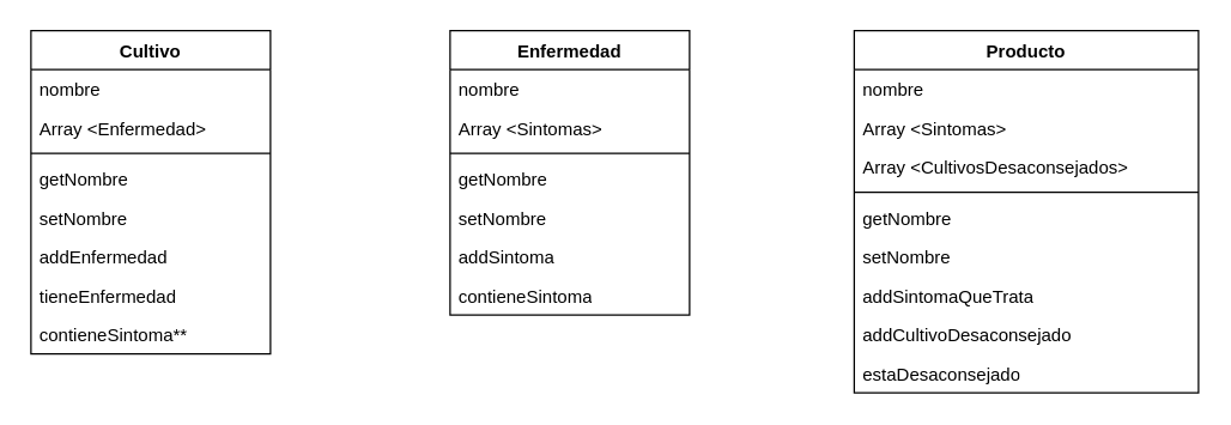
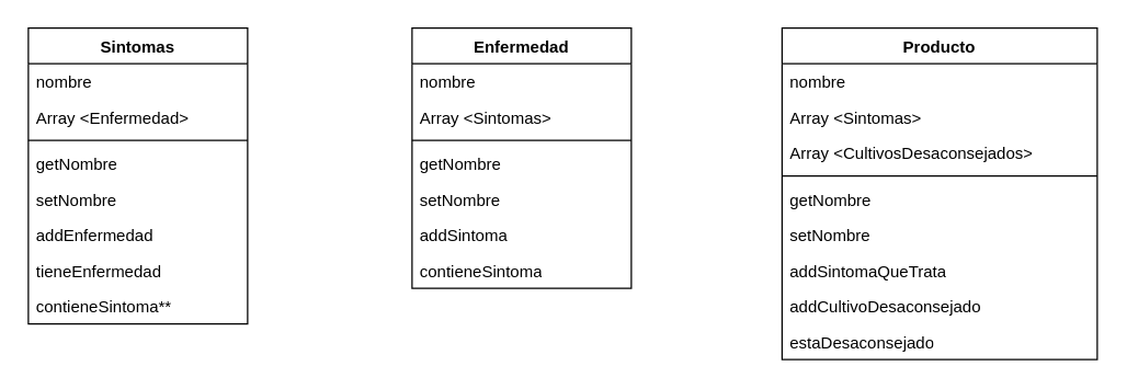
  <mxCell id="0" />
  <mxCell id="1" parent="0" />
- <mxCell id="2" value="Cultivo" style="swimlane;fontStyle=1;align=center;verticalAlign=top;childLayout=stackLayout;horizontal=1;startSize=26;horizontalStack=0;resizeParent=1;resizeParentMax=0;resizeLast=0;collapsible=1;marginBottom=0;whiteSpace=wrap;html=1;" parent="1" vertex="1"><mxGeometry x="20" y="20" width="160" height="216" as="geometry" /></mxCell>
+ <mxCell id="2" value="Sintomas" style="swimlane;fontStyle=1;align=center;verticalAlign=top;childLayout=stackLayout;horizontal=1;startSize=26;horizontalStack=0;resizeParent=1;resizeParentMax=0;resizeLast=0;collapsible=1;marginBottom=0;whiteSpace=wrap;html=1;" parent="1" vertex="1"><mxGeometry x="20" y="20" width="160" height="216" as="geometry" /></mxCell>
  <mxCell id="3" value="nombre" style="text;strokeColor=none;fillColor=none;align=left;verticalAlign=top;spacingLeft=4;spacingRight=4;overflow=hidden;rotatable=0;points=[[0,0.5],[1,0.5]];portConstraint=eastwest;whiteSpace=wrap;html=1;" parent="2" vertex="1"><mxGeometry y="26" width="160" height="26" as="geometry" /></mxCell>
  <mxCell id="4" value="Array &amp;lt;Enfermedad&amp;gt;&amp;nbsp; " style="text;strokeColor=none;fillColor=none;align=left;verticalAlign=top;spacingLeft=4;spacingRight=4;overflow=hidden;rotatable=0;points=[[0,0.5],[1,0.5]];portConstraint=eastwest;whiteSpace=wrap;html=1;" parent="2" vertex="1"><mxGeometry y="52" width="160" height="26" as="geometry" /></mxCell>
  <mxCell id="5" value="" style="line;strokeWidth=1;fillColor=none;align=left;verticalAlign=middle;spacingTop=-1;spacingLeft=3;spacingRight=3;rotatable=0;labelPosition=right;points=[];portConstraint=eastwest;strokeColor=inherit;" parent="2" vertex="1"><mxGeometry y="78" width="160" height="8" as="geometry" /></mxCell>
  <mxCell id="6" value="getNombre" style="text;strokeColor=none;fillColor=none;align=left;verticalAlign=top;spacingLeft=4;spacingRight=4;overflow=hidden;rotatable=0;points=[[0,0.5],[1,0.5]];portConstraint=eastwest;whiteSpace=wrap;html=1;" parent="2" vertex="1"><mxGeometry y="86" width="160" height="26" as="geometry" /></mxCell>
  <mxCell id="7" value="setNombre" style="text;strokeColor=none;fillColor=none;align=left;verticalAlign=top;spacingLeft=4;spacingRight=4;overflow=hidden;rotatable=0;points=[[0,0.5],[1,0.5]];portConstraint=eastwest;whiteSpace=wrap;html=1;" parent="2" vertex="1"><mxGeometry y="112" width="160" height="26" as="geometry" /></mxCell>
  <mxCell id="8" value="addEnfermedad" style="text;strokeColor=none;fillColor=none;align=left;verticalAlign=top;spacingLeft=4;spacingRight=4;overflow=hidden;rotatable=0;points=[[0,0.5],[1,0.5]];portConstraint=eastwest;whiteSpace=wrap;html=1;" parent="2" vertex="1"><mxGeometry y="138" width="160" height="26" as="geometry" /></mxCell>
  <mxCell id="9" value="tieneEnfermedad" style="text;strokeColor=none;fillColor=none;align=left;verticalAlign=top;spacingLeft=4;spacingRight=4;overflow=hidden;rotatable=0;points=[[0,0.5],[1,0.5]];portConstraint=eastwest;whiteSpace=wrap;html=1;" parent="2" vertex="1"><mxGeometry y="164" width="160" height="26" as="geometry" /></mxCell>
  <mxCell id="10" value="contieneSintoma**" style="text;strokeColor=none;fillColor=none;align=left;verticalAlign=top;spacingLeft=4;spacingRight=4;overflow=hidden;rotatable=0;points=[[0,0.5],[1,0.5]];portConstraint=eastwest;whiteSpace=wrap;html=1;" parent="2" vertex="1"><mxGeometry y="190" width="160" height="26" as="geometry" /></mxCell>
  <mxCell id="11" value="Enfermedad" style="swimlane;fontStyle=1;align=center;verticalAlign=top;childLayout=stackLayout;horizontal=1;startSize=26;horizontalStack=0;resizeParent=1;resizeParentMax=0;resizeLast=0;collapsible=1;marginBottom=0;whiteSpace=wrap;html=1;" parent="1" vertex="1"><mxGeometry x="300" y="20" width="160" height="190" as="geometry" /></mxCell>
  <mxCell id="12" value="nombre" style="text;strokeColor=none;fillColor=none;align=left;verticalAlign=top;spacingLeft=4;spacingRight=4;overflow=hidden;rotatable=0;points=[[0,0.5],[1,0.5]];portConstraint=eastwest;whiteSpace=wrap;html=1;" parent="11" vertex="1"><mxGeometry y="26" width="160" height="26" as="geometry" /></mxCell>
  <mxCell id="13" value="Array &amp;lt;Sintomas&amp;gt;" style="text;strokeColor=none;fillColor=none;align=left;verticalAlign=top;spacingLeft=4;spacingRight=4;overflow=hidden;rotatable=0;points=[[0,0.5],[1,0.5]];portConstraint=eastwest;whiteSpace=wrap;html=1;" parent="11" vertex="1"><mxGeometry y="52" width="160" height="26" as="geometry" /></mxCell>
  <mxCell id="14" value="" style="line;strokeWidth=1;fillColor=none;align=left;verticalAlign=middle;spacingTop=-1;spacingLeft=3;spacingRight=3;rotatable=0;labelPosition=right;points=[];portConstraint=eastwest;strokeColor=inherit;" parent="11" vertex="1"><mxGeometry y="78" width="160" height="8" as="geometry" /></mxCell>
  <mxCell id="15" value="getNombre" style="text;strokeColor=none;fillColor=none;align=left;verticalAlign=top;spacingLeft=4;spacingRight=4;overflow=hidden;rotatable=0;points=[[0,0.5],[1,0.5]];portConstraint=eastwest;whiteSpace=wrap;html=1;" parent="11" vertex="1"><mxGeometry y="86" width="160" height="26" as="geometry" /></mxCell>
  <mxCell id="16" value="setNombre" style="text;strokeColor=none;fillColor=none;align=left;verticalAlign=top;spacingLeft=4;spacingRight=4;overflow=hidden;rotatable=0;points=[[0,0.5],[1,0.5]];portConstraint=eastwest;whiteSpace=wrap;html=1;" parent="11" vertex="1"><mxGeometry y="112" width="160" height="26" as="geometry" /></mxCell>
  <mxCell id="17" value="addSintoma" style="text;strokeColor=none;fillColor=none;align=left;verticalAlign=top;spacingLeft=4;spacingRight=4;overflow=hidden;rotatable=0;points=[[0,0.5],[1,0.5]];portConstraint=eastwest;whiteSpace=wrap;html=1;" parent="11" vertex="1"><mxGeometry y="138" width="160" height="26" as="geometry" /></mxCell>
  <mxCell id="18" value="contieneSintoma" style="text;strokeColor=none;fillColor=none;align=left;verticalAlign=top;spacingLeft=4;spacingRight=4;overflow=hidden;rotatable=0;points=[[0,0.5],[1,0.5]];portConstraint=eastwest;whiteSpace=wrap;html=1;" parent="11" vertex="1"><mxGeometry y="164" width="160" height="26" as="geometry" /></mxCell>
  <mxCell id="19" value="Producto" style="swimlane;fontStyle=1;align=center;verticalAlign=top;childLayout=stackLayout;horizontal=1;startSize=26;horizontalStack=0;resizeParent=1;resizeParentMax=0;resizeLast=0;collapsible=1;marginBottom=0;whiteSpace=wrap;html=1;" parent="1" vertex="1"><mxGeometry x="570" y="20" width="230" height="242" as="geometry" /></mxCell>
  <mxCell id="20" value="nombre" style="text;strokeColor=none;fillColor=none;align=left;verticalAlign=top;spacingLeft=4;spacingRight=4;overflow=hidden;rotatable=0;points=[[0,0.5],[1,0.5]];portConstraint=eastwest;whiteSpace=wrap;html=1;" parent="19" vertex="1"><mxGeometry y="26" width="230" height="26" as="geometry" /></mxCell>
  <mxCell id="21" value="Array &amp;lt;Sintomas&amp;gt;" style="text;strokeColor=none;fillColor=none;align=left;verticalAlign=top;spacingLeft=4;spacingRight=4;overflow=hidden;rotatable=0;points=[[0,0.5],[1,0.5]];portConstraint=eastwest;whiteSpace=wrap;html=1;" parent="19" vertex="1"><mxGeometry y="52" width="230" height="26" as="geometry" /></mxCell>
  <mxCell id="22" value="Array &amp;lt;CultivosDesaconsejados&amp;gt;" style="text;strokeColor=none;fillColor=none;align=left;verticalAlign=top;spacingLeft=4;spacingRight=4;overflow=hidden;rotatable=0;points=[[0,0.5],[1,0.5]];portConstraint=eastwest;whiteSpace=wrap;html=1;" parent="19" vertex="1"><mxGeometry y="78" width="230" height="26" as="geometry" /></mxCell>
  <mxCell id="23" value="" style="line;strokeWidth=1;fillColor=none;align=left;verticalAlign=middle;spacingTop=-1;spacingLeft=3;spacingRight=3;rotatable=0;labelPosition=right;points=[];portConstraint=eastwest;strokeColor=inherit;" parent="19" vertex="1"><mxGeometry y="104" width="230" height="8" as="geometry" /></mxCell>
  <mxCell id="24" value="getNombre" style="text;strokeColor=none;fillColor=none;align=left;verticalAlign=top;spacingLeft=4;spacingRight=4;overflow=hidden;rotatable=0;points=[[0,0.5],[1,0.5]];portConstraint=eastwest;whiteSpace=wrap;html=1;" parent="19" vertex="1"><mxGeometry y="112" width="230" height="26" as="geometry" /></mxCell>
  <mxCell id="25" value="setNombre" style="text;strokeColor=none;fillColor=none;align=left;verticalAlign=top;spacingLeft=4;spacingRight=4;overflow=hidden;rotatable=0;points=[[0,0.5],[1,0.5]];portConstraint=eastwest;whiteSpace=wrap;html=1;" parent="19" vertex="1"><mxGeometry y="138" width="230" height="26" as="geometry" /></mxCell>
  <mxCell id="26" value="addSintomaQueTrata" style="text;strokeColor=none;fillColor=none;align=left;verticalAlign=top;spacingLeft=4;spacingRight=4;overflow=hidden;rotatable=0;points=[[0,0.5],[1,0.5]];portConstraint=eastwest;whiteSpace=wrap;html=1;" parent="19" vertex="1"><mxGeometry y="164" width="230" height="26" as="geometry" /></mxCell>
  <mxCell id="27" value="addCultivoDesaconsejado" style="text;strokeColor=none;fillColor=none;align=left;verticalAlign=top;spacingLeft=4;spacingRight=4;overflow=hidden;rotatable=0;points=[[0,0.5],[1,0.5]];portConstraint=eastwest;whiteSpace=wrap;html=1;" parent="19" vertex="1"><mxGeometry y="190" width="230" height="26" as="geometry" /></mxCell>
  <mxCell id="28" value="estaDesaconsejado" style="text;strokeColor=none;fillColor=none;align=left;verticalAlign=top;spacingLeft=4;spacingRight=4;overflow=hidden;rotatable=0;points=[[0,0.5],[1,0.5]];portConstraint=eastwest;whiteSpace=wrap;html=1;" parent="19" vertex="1"><mxGeometry y="216" width="230" height="26" as="geometry" /></mxCell>
